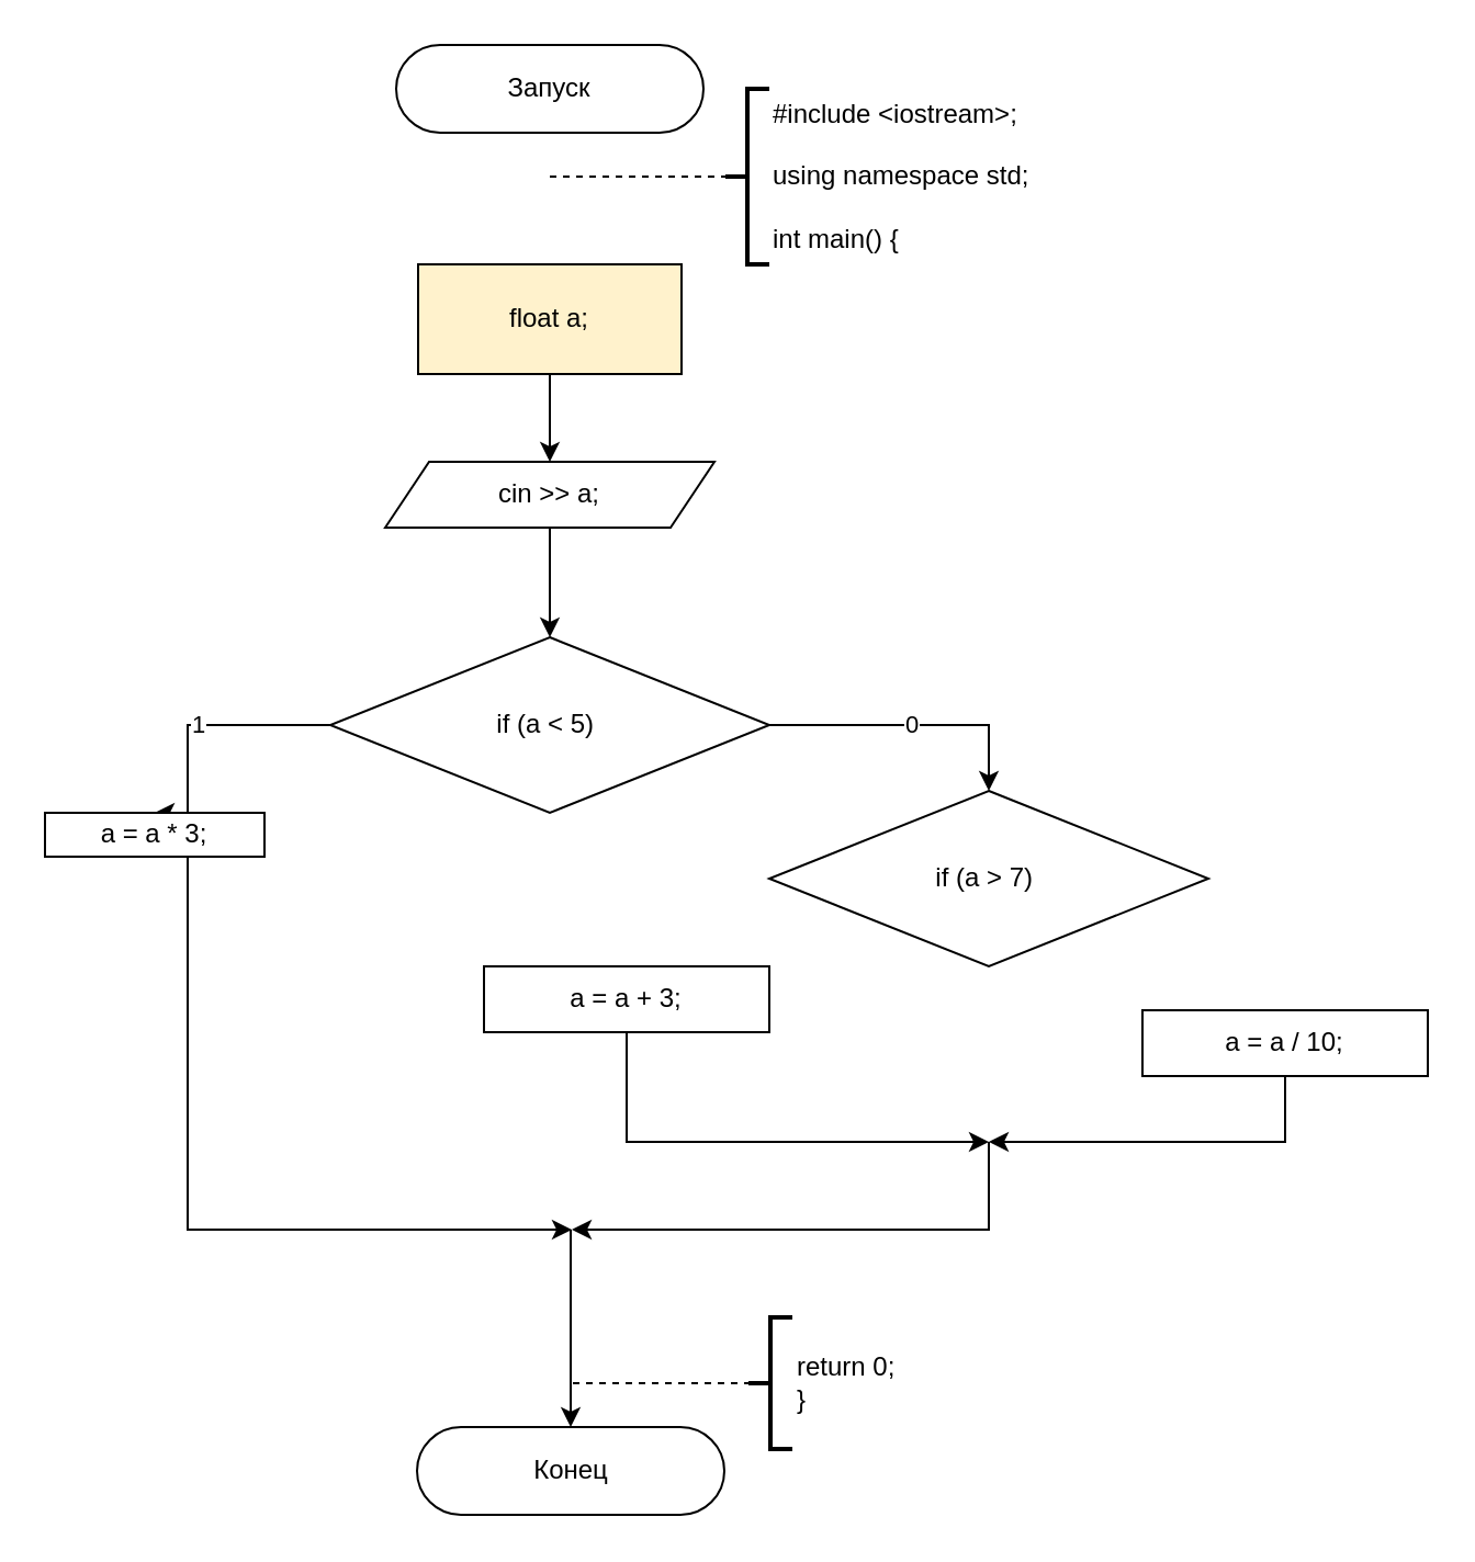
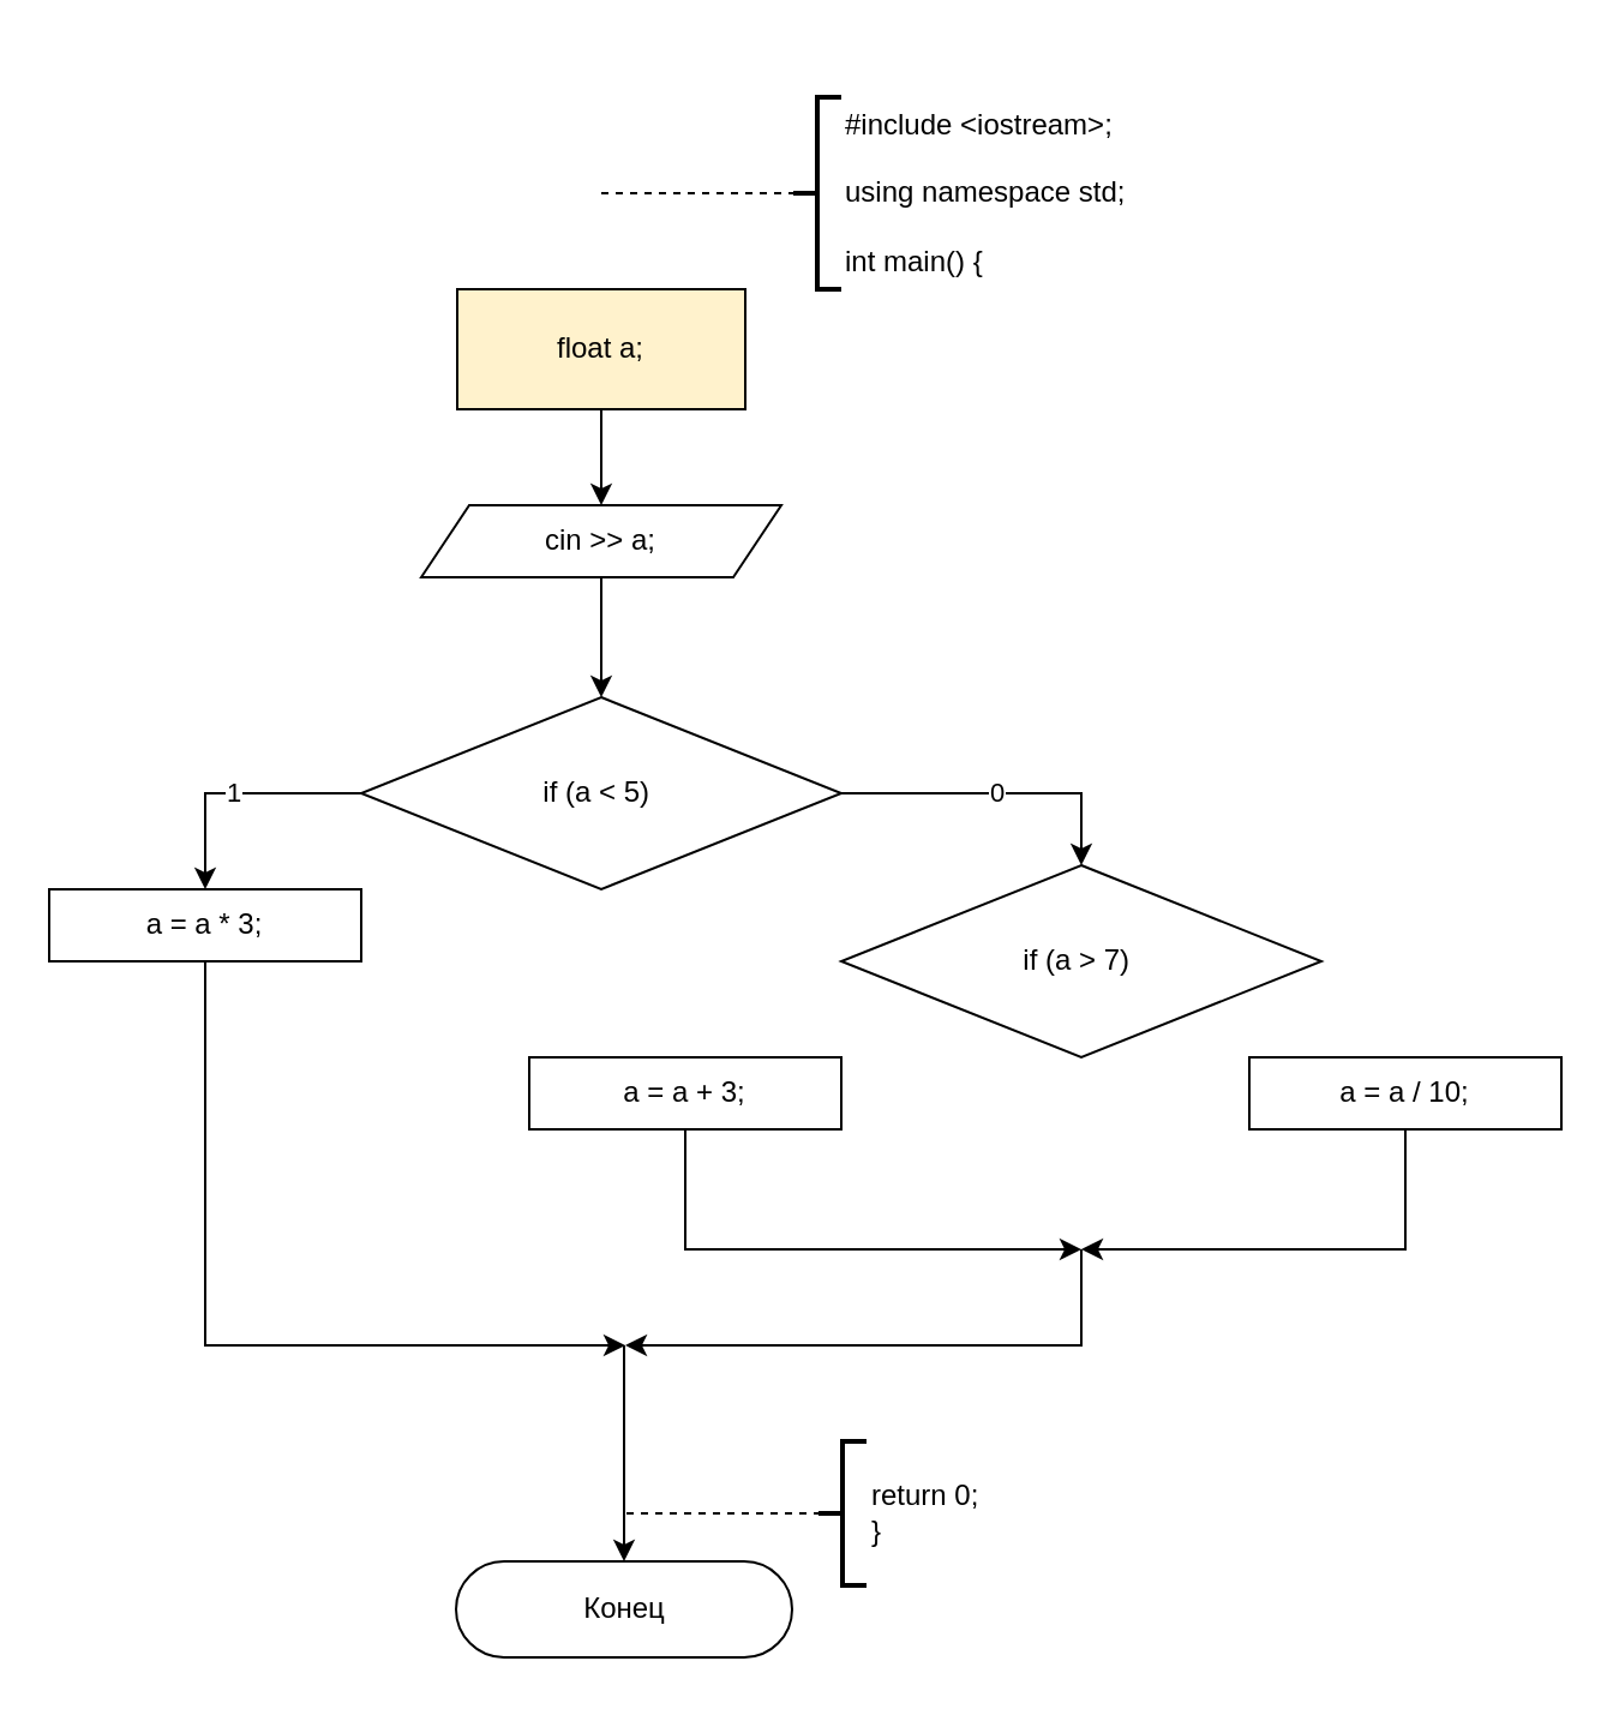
  <mxCell id="0" />
  <mxCell id="1" parent="0" />
- <mxCell id="2" value="Запуск" style="rounded=1;whiteSpace=wrap;html=1;arcSize=50;" parent="1" vertex="1"><mxGeometry x="180" y="20" width="140" height="40" as="geometry" /></mxCell>
  <mxCell id="3" value="Конец" style="rounded=1;whiteSpace=wrap;html=1;arcSize=50;" parent="1" vertex="1"><mxGeometry x="189.5" y="650" width="140" height="40" as="geometry" /></mxCell>
  <mxCell id="4" style="edgeStyle=orthogonalEdgeStyle;rounded=0;orthogonalLoop=1;jettySize=auto;html=1;" parent="1" source="5" edge="1"><mxGeometry relative="1" as="geometry"><mxPoint x="250" y="210" as="targetPoint" /></mxGeometry></mxCell>
  <mxCell id="5" value="float a;" style="rounded=0;whiteSpace=wrap;html=1;fillColor=#fff2cc;" parent="1" vertex="1"><mxGeometry x="190" y="120" width="120" height="50" as="geometry" /></mxCell>
  <mxCell id="6" value="#include &amp;lt;iostream&amp;gt;;&lt;br&gt;&lt;br&gt;using namespace std;&lt;br&gt;&lt;br&gt;int main() {" style="strokeWidth=2;html=1;shape=mxgraph.flowchart.annotation_2;align=left;labelPosition=right;pointerEvents=1;" parent="1" vertex="1"><mxGeometry x="330" y="40" width="20" height="80" as="geometry" /></mxCell>
  <mxCell id="7" value="" style="endArrow=none;dashed=1;html=1;entryX=0;entryY=0.5;entryDx=0;entryDy=0;entryPerimeter=0;" parent="1" target="6" edge="1"><mxGeometry width="50" height="50" relative="1" as="geometry"><mxPoint x="250" y="80" as="sourcePoint" /><mxPoint x="340" y="70" as="targetPoint" /></mxGeometry></mxCell>
  <mxCell id="8" style="edgeStyle=orthogonalEdgeStyle;rounded=0;orthogonalLoop=1;jettySize=auto;html=1;entryX=0;entryY=0.5;entryDx=0;entryDy=0;exitX=0.5;exitY=1;exitDx=0;exitDy=0;" parent="1" edge="1"><mxGeometry relative="1" as="geometry"><mxPoint x="450" y="650" as="targetPoint" /></mxGeometry></mxCell>
  <mxCell id="9" value="return 0;&lt;br&gt;}" style="strokeWidth=2;html=1;shape=mxgraph.flowchart.annotation_2;align=left;labelPosition=right;pointerEvents=1;" parent="1" vertex="1"><mxGeometry x="340.5" y="600" width="20" height="60" as="geometry" /></mxCell>
  <mxCell id="10" value="" style="endArrow=none;dashed=1;html=1;entryX=0;entryY=0.5;entryDx=0;entryDy=0;entryPerimeter=0;" parent="1" target="9" edge="1"><mxGeometry width="50" height="50" relative="1" as="geometry"><mxPoint x="260.5" y="630" as="sourcePoint" /><mxPoint x="360.5" y="-410" as="targetPoint" /></mxGeometry></mxCell>
  <mxCell id="11" value="" style="endArrow=classic;html=1;entryX=0.5;entryY=0;entryDx=0;entryDy=0;" parent="1" target="3" edge="1"><mxGeometry width="50" height="50" relative="1" as="geometry"><mxPoint x="259.5" y="560" as="sourcePoint" /><mxPoint x="359.5" y="690" as="targetPoint" /></mxGeometry></mxCell>
  <mxCell id="12" style="edgeStyle=orthogonalEdgeStyle;rounded=0;orthogonalLoop=1;jettySize=auto;html=1;entryX=0.5;entryY=0;entryDx=0;entryDy=0;" parent="1" source="13" target="16" edge="1"><mxGeometry relative="1" as="geometry" /></mxCell>
  <mxCell id="13" value="cin &amp;gt;&amp;gt; a;" style="shape=parallelogram;perimeter=parallelogramPerimeter;whiteSpace=wrap;html=1;fixedSize=1;" parent="1" vertex="1"><mxGeometry x="175" y="210" width="150" height="30" as="geometry" /></mxCell>
  <mxCell id="14" value="1" style="edgeStyle=orthogonalEdgeStyle;rounded=0;orthogonalLoop=1;jettySize=auto;html=1;entryX=0.5;entryY=0;entryDx=0;entryDy=0;" parent="1" source="16" target="18" edge="1"><mxGeometry relative="1" as="geometry"><Array as="points"><mxPoint x="85" y="330" /></Array></mxGeometry></mxCell>
  <mxCell id="15" value="0" style="edgeStyle=orthogonalEdgeStyle;rounded=0;orthogonalLoop=1;jettySize=auto;html=1;entryX=0.5;entryY=0;entryDx=0;entryDy=0;" parent="1" source="16" target="19" edge="1"><mxGeometry relative="1" as="geometry"><Array as="points"><mxPoint x="450" y="330" /></Array></mxGeometry></mxCell>
  <mxCell id="16" value="if (a &amp;lt; 5)&amp;nbsp;" style="rhombus;whiteSpace=wrap;html=1;" parent="1" vertex="1"><mxGeometry x="150" y="290" width="200" height="80" as="geometry" /></mxCell>
  <mxCell id="17" style="edgeStyle=orthogonalEdgeStyle;rounded=0;orthogonalLoop=1;jettySize=auto;html=1;" parent="1" source="18" edge="1"><mxGeometry relative="1" as="geometry"><mxPoint x="260" y="560" as="targetPoint" /><Array as="points"><mxPoint x="85" y="560" /><mxPoint x="150" y="560" /></Array></mxGeometry></mxCell>
- <mxCell id="18" value="a = a * 3;" style="rounded=0;whiteSpace=wrap;html=1;" parent="1" vertex="1"><mxGeometry x="20" y="370" width="100" height="20" as="geometry" /></mxCell>
+ <mxCell id="18" value="a = a * 3;" style="rounded=0;whiteSpace=wrap;html=1;" parent="1" vertex="1"><mxGeometry x="20" y="370" width="130" height="30" as="geometry" /></mxCell>
  <mxCell id="19" value="if (a &amp;gt; 7)&amp;nbsp;" style="rhombus;whiteSpace=wrap;html=1;" parent="1" vertex="1"><mxGeometry x="350" y="360" width="200" height="80" as="geometry" /></mxCell>
  <mxCell id="20" style="edgeStyle=orthogonalEdgeStyle;rounded=0;orthogonalLoop=1;jettySize=auto;html=1;" parent="1" source="21" edge="1"><mxGeometry relative="1" as="geometry"><mxPoint x="450" y="520" as="targetPoint" /><Array as="points"><mxPoint x="285" y="520" /></Array></mxGeometry></mxCell>
  <mxCell id="21" value="a = a + 3;" style="rounded=0;whiteSpace=wrap;html=1;" parent="1" vertex="1"><mxGeometry x="220" y="440" width="130" height="30" as="geometry" /></mxCell>
  <mxCell id="22" style="edgeStyle=orthogonalEdgeStyle;rounded=0;orthogonalLoop=1;jettySize=auto;html=1;" parent="1" source="23" edge="1"><mxGeometry relative="1" as="geometry"><mxPoint x="450" y="520" as="targetPoint" /><Array as="points"><mxPoint x="585" y="520" /></Array></mxGeometry></mxCell>
- <mxCell id="23" value="a = a / 10;" style="rounded=0;whiteSpace=wrap;html=1;" parent="1" vertex="1"><mxGeometry x="520" y="460" width="130" height="30" as="geometry" /></mxCell>
+ <mxCell id="23" value="a = a / 10;" style="rounded=0;whiteSpace=wrap;html=1;" parent="1" vertex="1"><mxGeometry x="520" y="440" width="130" height="30" as="geometry" /></mxCell>
  <mxCell id="24" value="" style="endArrow=classic;html=1;rounded=0;" parent="1" edge="1"><mxGeometry width="50" height="50" relative="1" as="geometry"><mxPoint x="450" y="520" as="sourcePoint" /><mxPoint x="260" y="560" as="targetPoint" /><Array as="points"><mxPoint x="450" y="560" /></Array></mxGeometry></mxCell>
